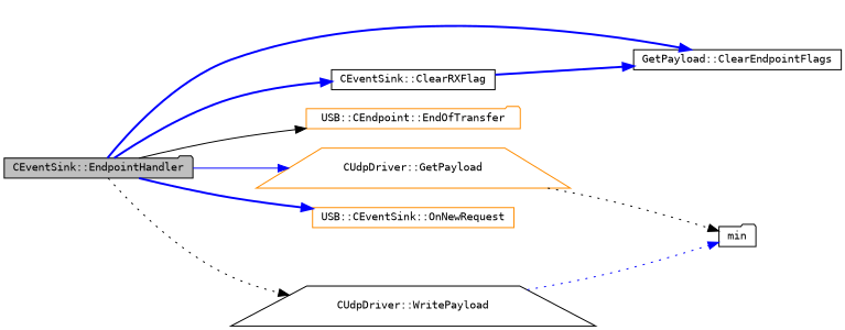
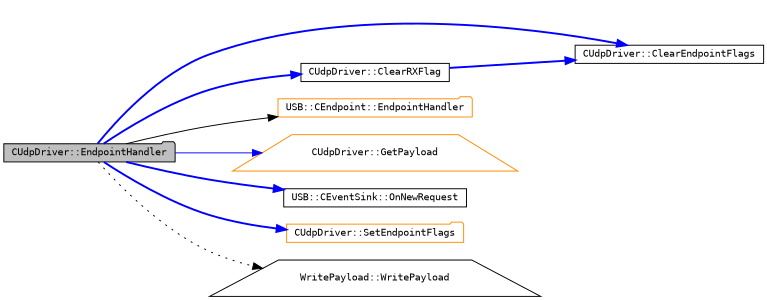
  digraph {
    fontname="DejaVu Sans Mono"
    rankdir=LR
    node [color=black fontname="DejaVu Sans Mono" fontsize=10 shape=folder]
    edge [color=blue fontname="DejaVu Sans Mono" fontsize=10 labelfontname=FreeSans labelfontsize=10 style=bold]
-   n1 [fillcolor=grey75 fontcolor=black height=0.2 label="CEventSink::EndpointHandler" style=filled width=0.4]
-   n2 [height=0.2 label="GetPayload::ClearEndpointFlags" shape=box width=0.4]
-   n3 [height=0.2 label="CEventSink::ClearRXFlag" shape=box width=0.4]
-   n4 [color=darkorange height=0.2 label="USB::CEndpoint::EndOfTransfer" width=0.4]
+   n1 [fillcolor=grey75 fontcolor=black height=0.2 label="CUdpDriver::EndpointHandler" style=filled width=0.4]
+   n2 [height=0.2 label="CUdpDriver::ClearEndpointFlags" shape=box width=0.4]
+   n3 [height=0.2 label="CUdpDriver::ClearRXFlag" shape=box width=0.4]
+   n4 [color=darkorange height=0.2 label="USB::CEndpoint::EndpointHandler" width=0.4]
    n5 [color=darkorange height=0.2 label="CUdpDriver::GetPayload" shape=trapezium width=0.4]
-   n6 [color=darkorange height=0.2 label="USB::CEventSink::OnNewRequest" shape=box width=0.4]
-   n8 [height=0.2 label="CUdpDriver::WritePayload" shape=trapezium width=0.4]
-   n9 [height=0.2 label=min width=0.4]
+   n6 [height=0.2 label="USB::CEventSink::OnNewRequest" shape=box width=0.4]
+   n7 [color=darkorange height=0.2 label="CUdpDriver::SetEndpointFlags" width=0.4]
+   n8 [height=0.2 label="WritePayload::WritePayload" shape=trapezium width=0.4]
    n1 -> n2
    n1 -> n3
    n1 -> n4 [color=black style=solid]
    n1 -> n5 [style=solid]
    n1 -> n6
+   n1 -> n7
    n1 -> n8 [color=black style=dotted]
    n3 -> n2
-   n5 -> n9 [color=black style=dotted]
-   n8 -> n9 [style=dotted]
  }
